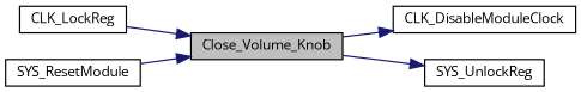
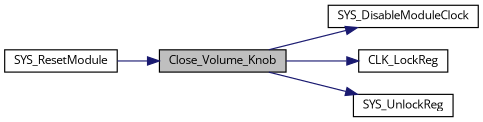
  digraph {
    fontname="Open Sans"
    rankdir=LR
    node [color=black fillcolor=white fontname="Open Sans" fontsize=10 shape=record style=filled]
    edge [color=midnightblue fontname="Open Sans" fontsize=10 labelfontname=Helvetica labelfontsize=10 style=solid]
    n1 [fillcolor=grey75 fontcolor=black height=0.2 label=Close_Volume_Knob width=0.4]
-   n2 [height=0.2 label=CLK_DisableModuleClock width=0.4]
+   n2 [height=0.2 label=SYS_DisableModuleClock width=0.4]
    n3 [height=0.2 label=CLK_LockReg width=0.4]
    n4 [height=0.2 label=SYS_UnlockReg width=0.4]
    n5 [height=0.2 label=SYS_ResetModule width=0.4]
    n1 -> n2
-   n3 -> n1
+   n1 -> n3
    n1 -> n4
    n5 -> n1
  }
